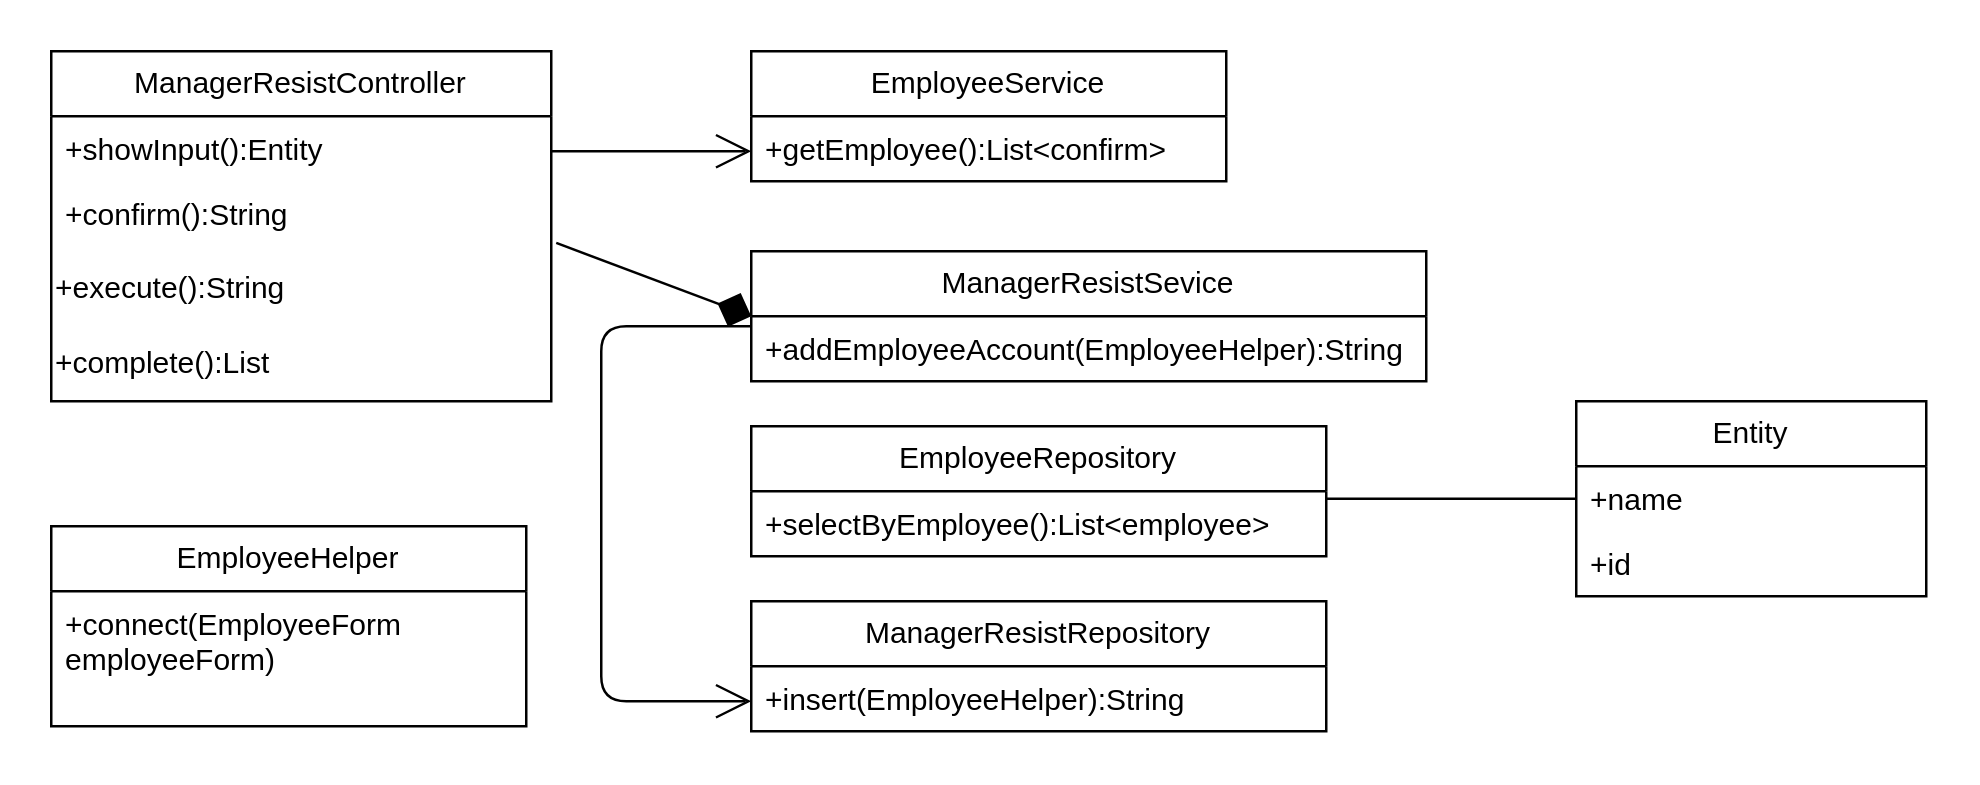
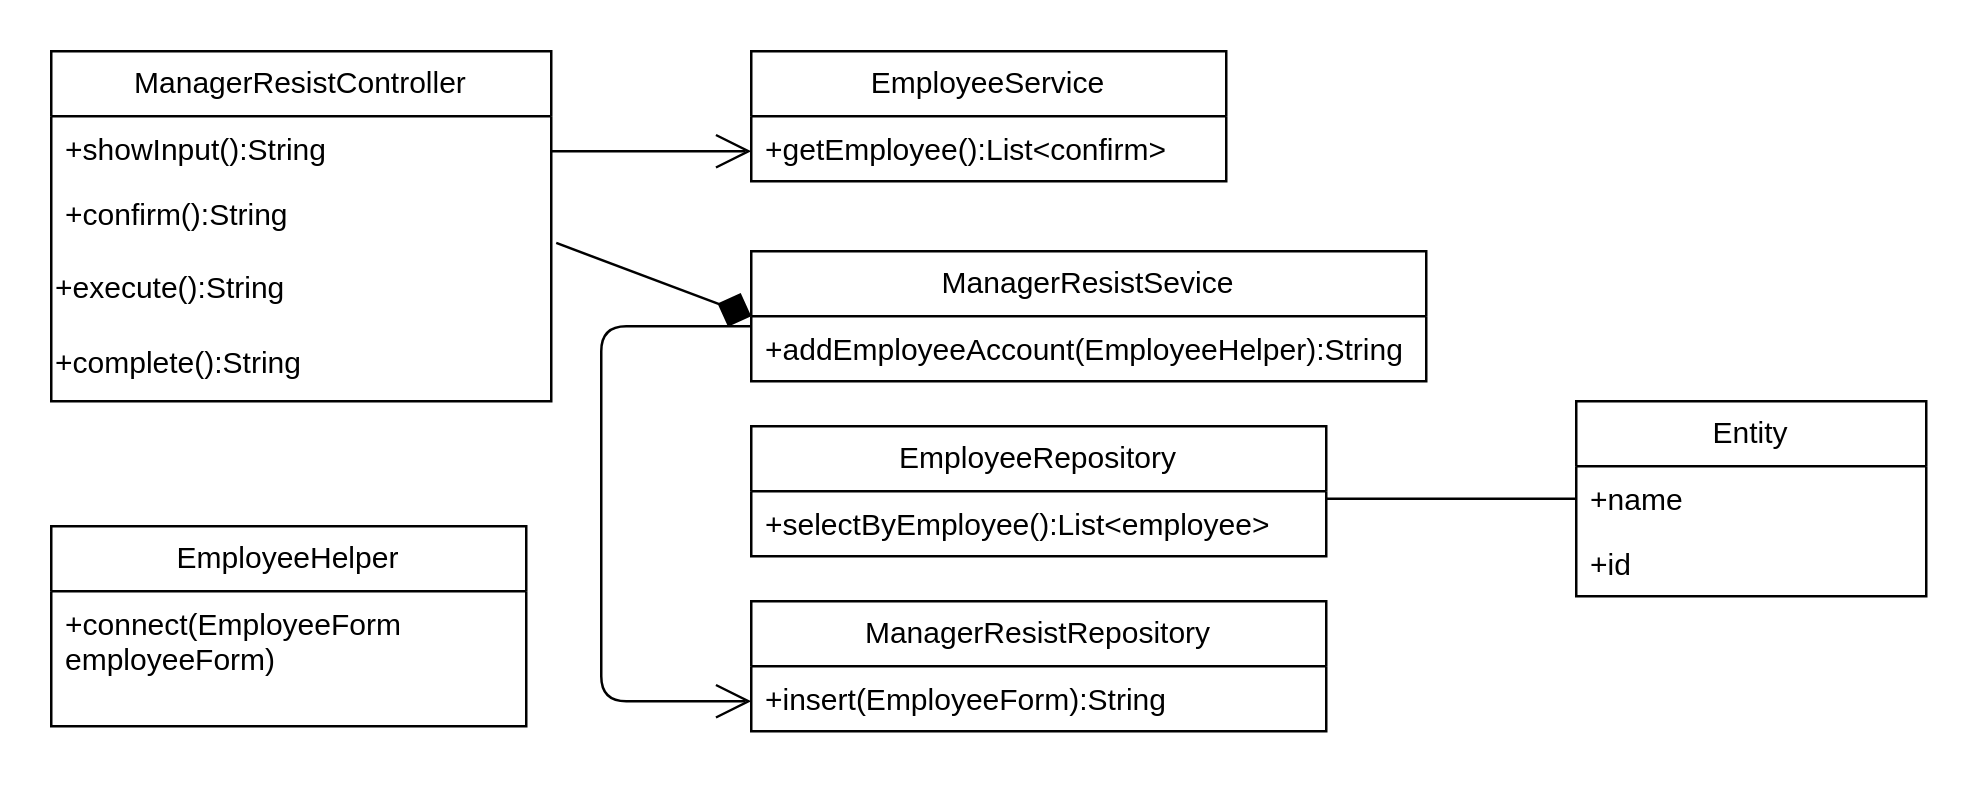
  <mxCell id="0" />
  <mxCell id="1" parent="0" />
  <mxCell id="2" value="ManagerResistController" style="swimlane;fontStyle=0;childLayout=stackLayout;horizontal=1;startSize=26;fillColor=none;horizontalStack=0;resizeParent=1;resizeParentMax=0;resizeLast=0;collapsible=1;marginBottom=0;whiteSpace=wrap;html=1;" vertex="1" parent="1"><mxGeometry x="20" y="20" width="200" height="140" as="geometry" /></mxCell>
- <mxCell id="3" value="+showInput():Entity&lt;span style=&quot;white-space: pre;&quot;&gt;&#09;&lt;/span&gt;&lt;div&gt;&lt;br&gt;&lt;/div&gt;" style="text;strokeColor=none;fillColor=none;align=left;verticalAlign=top;spacingLeft=4;spacingRight=4;overflow=hidden;rotatable=0;points=[[0,0.5],[1,0.5]];portConstraint=eastwest;whiteSpace=wrap;html=1;" vertex="1" parent="2"><mxGeometry y="26" width="200" height="26" as="geometry" /></mxCell>
+ <mxCell id="3" value="+showInput():String&lt;span style=&quot;white-space: pre;&quot;&gt;&#09;&lt;/span&gt;&lt;div&gt;&lt;br&gt;&lt;/div&gt;" style="text;strokeColor=none;fillColor=none;align=left;verticalAlign=top;spacingLeft=4;spacingRight=4;overflow=hidden;rotatable=0;points=[[0,0.5],[1,0.5]];portConstraint=eastwest;whiteSpace=wrap;html=1;" vertex="1" parent="2"><mxGeometry y="26" width="200" height="26" as="geometry" /></mxCell>
  <mxCell id="4" value="+confirm():String" style="text;strokeColor=none;fillColor=none;align=left;verticalAlign=top;spacingLeft=4;spacingRight=4;overflow=hidden;rotatable=0;points=[[0,0.5],[1,0.5]];portConstraint=eastwest;whiteSpace=wrap;html=1;" vertex="1" parent="2"><mxGeometry y="52" width="200" height="28" as="geometry" /></mxCell>
  <mxCell id="5" value="+execute():String" style="text;html=1;align=left;verticalAlign=middle;resizable=0;points=[];autosize=1;strokeColor=none;fillColor=none;" vertex="1" parent="2"><mxGeometry y="80" width="200" height="30" as="geometry" /></mxCell>
- <mxCell id="6" value="+complete():List" style="text;html=1;align=left;verticalAlign=middle;resizable=0;points=[];autosize=1;strokeColor=none;fillColor=none;" vertex="1" parent="2"><mxGeometry y="110" width="200" height="30" as="geometry" /></mxCell>
+ <mxCell id="6" value="+complete():String" style="text;html=1;align=left;verticalAlign=middle;resizable=0;points=[];autosize=1;strokeColor=none;fillColor=none;" vertex="1" parent="2"><mxGeometry y="110" width="200" height="30" as="geometry" /></mxCell>
  <mxCell id="7" value="EmployeeService" style="swimlane;fontStyle=0;childLayout=stackLayout;horizontal=1;startSize=26;fillColor=none;horizontalStack=0;resizeParent=1;resizeParentMax=0;resizeLast=0;collapsible=1;marginBottom=0;whiteSpace=wrap;html=1;" vertex="1" parent="1"><mxGeometry x="300" y="20" width="190" height="52" as="geometry" /></mxCell>
  <mxCell id="8" value="+getEmployee():List&amp;lt;confirm&amp;gt;" style="text;strokeColor=none;fillColor=none;align=left;verticalAlign=top;spacingLeft=4;spacingRight=4;overflow=hidden;rotatable=0;points=[[0,0.5],[1,0.5]];portConstraint=eastwest;whiteSpace=wrap;html=1;" vertex="1" parent="7"><mxGeometry y="26" width="190" height="26" as="geometry" /></mxCell>
  <mxCell id="9" value="ManagerResistSevice" style="swimlane;fontStyle=0;childLayout=stackLayout;horizontal=1;startSize=26;fillColor=none;horizontalStack=0;resizeParent=1;resizeParentMax=0;resizeLast=0;collapsible=1;marginBottom=0;whiteSpace=wrap;html=1;" vertex="1" parent="1"><mxGeometry x="300" y="100" width="270" height="52" as="geometry" /></mxCell>
  <mxCell id="10" value="+addEmployeeAccount(EmployeeHelper):String" style="text;strokeColor=none;fillColor=none;align=left;verticalAlign=top;spacingLeft=4;spacingRight=4;overflow=hidden;rotatable=0;points=[[0,0.5],[1,0.5]];portConstraint=eastwest;whiteSpace=wrap;html=1;" vertex="1" parent="9"><mxGeometry y="26" width="270" height="26" as="geometry" /></mxCell>
  <mxCell id="11" value="EmployeeRepository" style="swimlane;fontStyle=0;childLayout=stackLayout;horizontal=1;startSize=26;fillColor=none;horizontalStack=0;resizeParent=1;resizeParentMax=0;resizeLast=0;collapsible=1;marginBottom=0;whiteSpace=wrap;html=1;" vertex="1" parent="1"><mxGeometry x="300" y="170" width="230" height="52" as="geometry" /></mxCell>
  <mxCell id="12" value="+selectByEmployee():List&amp;lt;employee&amp;gt;" style="text;strokeColor=none;fillColor=none;align=left;verticalAlign=top;spacingLeft=4;spacingRight=4;overflow=hidden;rotatable=0;points=[[0,0.5],[1,0.5]];portConstraint=eastwest;whiteSpace=wrap;html=1;" vertex="1" parent="11"><mxGeometry y="26" width="230" height="26" as="geometry" /></mxCell>
  <mxCell id="13" value="ManagerResistRepository" style="swimlane;fontStyle=0;childLayout=stackLayout;horizontal=1;startSize=26;fillColor=none;horizontalStack=0;resizeParent=1;resizeParentMax=0;resizeLast=0;collapsible=1;marginBottom=0;whiteSpace=wrap;html=1;" vertex="1" parent="1"><mxGeometry x="300" y="240" width="230" height="52" as="geometry" /></mxCell>
- <mxCell id="14" value="+insert(EmployeeHelper):String" style="text;strokeColor=none;fillColor=none;align=left;verticalAlign=top;spacingLeft=4;spacingRight=4;overflow=hidden;rotatable=0;points=[[0,0.5],[1,0.5]];portConstraint=eastwest;whiteSpace=wrap;html=1;" vertex="1" parent="13"><mxGeometry y="26" width="230" height="26" as="geometry" /></mxCell>
+ <mxCell id="14" value="+insert(EmployeeForm):String" style="text;strokeColor=none;fillColor=none;align=left;verticalAlign=top;spacingLeft=4;spacingRight=4;overflow=hidden;rotatable=0;points=[[0,0.5],[1,0.5]];portConstraint=eastwest;whiteSpace=wrap;html=1;" vertex="1" parent="13"><mxGeometry y="26" width="230" height="26" as="geometry" /></mxCell>
  <mxCell id="15" value="" style="endArrow=open;endFill=1;endSize=12;html=1;" edge="1" parent="1"><mxGeometry width="160" relative="1" as="geometry"><mxPoint x="220" y="60" as="sourcePoint" /><mxPoint x="300" y="60" as="targetPoint" /></mxGeometry></mxCell>
  <mxCell id="16" value="" style="endArrow=diamond;endFill=1;endSize=12;html=1;exitX=1.01;exitY=-0.111;exitDx=0;exitDy=0;exitPerimeter=0;entryX=0;entryY=0.5;entryDx=0;entryDy=0;" edge="1" parent="1" source="5" target="9"><mxGeometry width="160" relative="1" as="geometry"><mxPoint x="230" y="70" as="sourcePoint" /><mxPoint x="310" y="70" as="targetPoint" /></mxGeometry></mxCell>
  <mxCell id="17" value="" style="endArrow=open;endFill=1;endSize=12;html=1;exitX=0;exitY=0.5;exitDx=0;exitDy=0;entryX=0;entryY=0.5;entryDx=0;entryDy=0;" edge="1" parent="1"><mxGeometry width="160" relative="1" as="geometry"><mxPoint x="300" y="130" as="sourcePoint" /><mxPoint x="300" y="280" as="targetPoint" /><Array as="points"><mxPoint x="240" y="130" /><mxPoint x="240" y="218" /><mxPoint x="240" y="280" /></Array></mxGeometry></mxCell>
  <mxCell id="18" value="Entity" style="swimlane;fontStyle=0;childLayout=stackLayout;horizontal=1;startSize=26;fillColor=none;horizontalStack=0;resizeParent=1;resizeParentMax=0;resizeLast=0;collapsible=1;marginBottom=0;whiteSpace=wrap;html=1;" vertex="1" parent="1"><mxGeometry x="630" y="160" width="140" height="78" as="geometry" /></mxCell>
  <mxCell id="19" value="+name" style="text;strokeColor=none;fillColor=none;align=left;verticalAlign=top;spacingLeft=4;spacingRight=4;overflow=hidden;rotatable=0;points=[[0,0.5],[1,0.5]];portConstraint=eastwest;whiteSpace=wrap;html=1;" vertex="1" parent="18"><mxGeometry y="26" width="140" height="26" as="geometry" /></mxCell>
  <mxCell id="20" value="+id" style="text;strokeColor=none;fillColor=none;align=left;verticalAlign=top;spacingLeft=4;spacingRight=4;overflow=hidden;rotatable=0;points=[[0,0.5],[1,0.5]];portConstraint=eastwest;whiteSpace=wrap;html=1;" vertex="1" parent="18"><mxGeometry y="52" width="140" height="26" as="geometry" /></mxCell>
  <mxCell id="21" value="" style="line;strokeWidth=1;fillColor=none;align=left;verticalAlign=middle;spacingTop=-1;spacingLeft=3;spacingRight=3;rotatable=0;labelPosition=right;points=[];portConstraint=eastwest;strokeColor=inherit;" vertex="1" parent="1"><mxGeometry x="530" y="195" width="100" height="8" as="geometry" /></mxCell>
  <mxCell id="22" value="EmployeeHelper" style="swimlane;fontStyle=0;childLayout=stackLayout;horizontal=1;startSize=26;fillColor=none;horizontalStack=0;resizeParent=1;resizeParentMax=0;resizeLast=0;collapsible=1;marginBottom=0;whiteSpace=wrap;html=1;" vertex="1" parent="1"><mxGeometry x="20" y="210" width="190" height="80" as="geometry" /></mxCell>
  <mxCell id="23" value="+connect(EmployeeForm employeeForm)" style="text;strokeColor=none;fillColor=none;align=left;verticalAlign=top;spacingLeft=4;spacingRight=4;overflow=hidden;rotatable=0;points=[[0,0.5],[1,0.5]];portConstraint=eastwest;whiteSpace=wrap;html=1;" vertex="1" parent="22"><mxGeometry y="26" width="190" height="54" as="geometry" /></mxCell>
